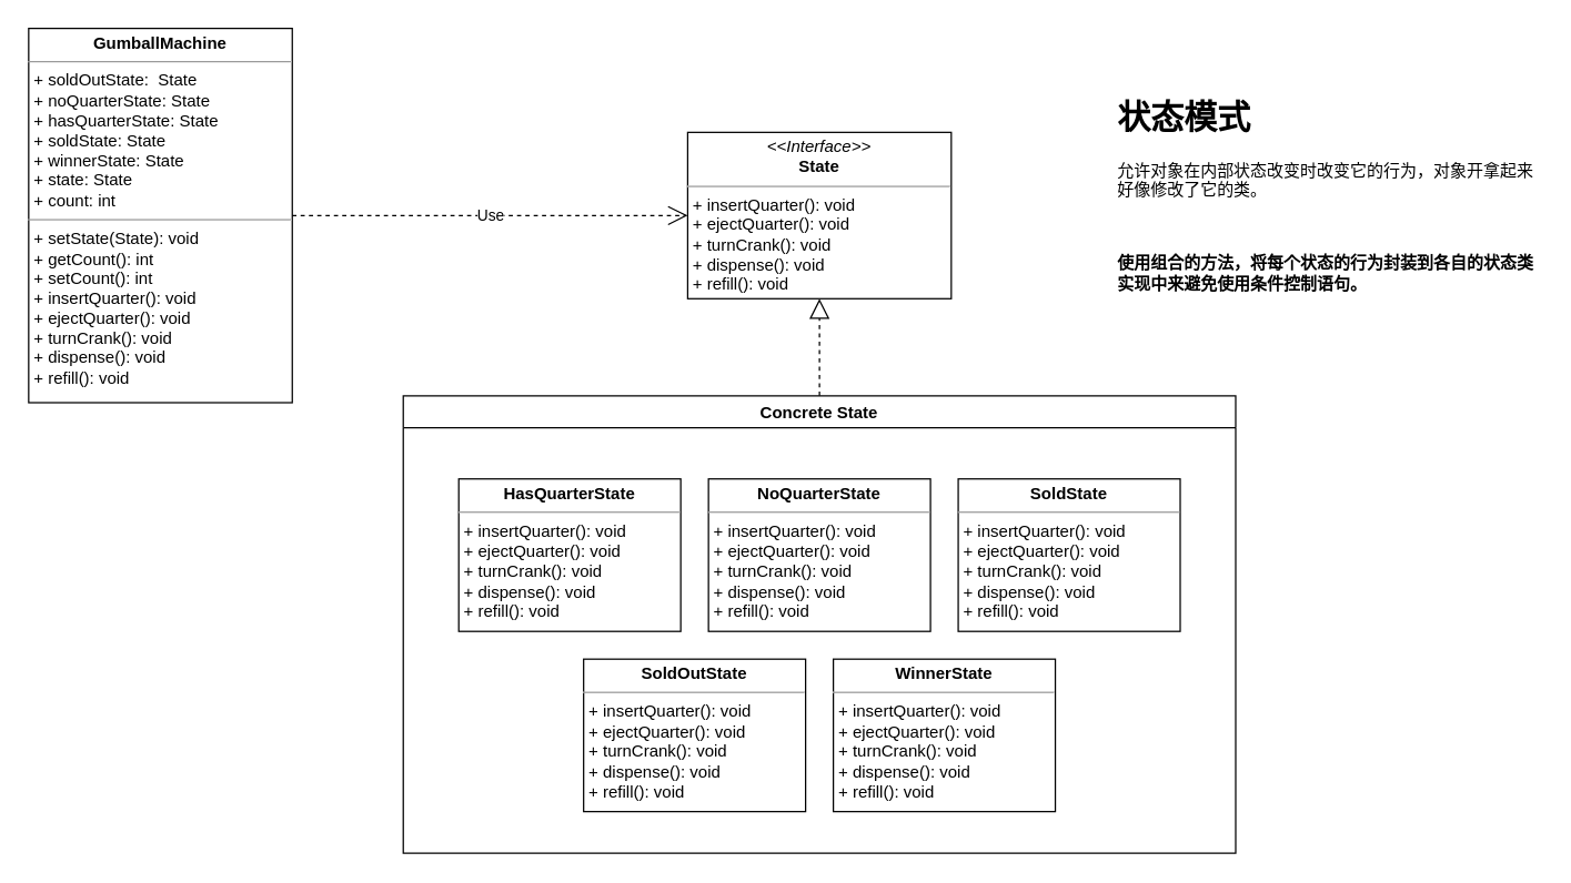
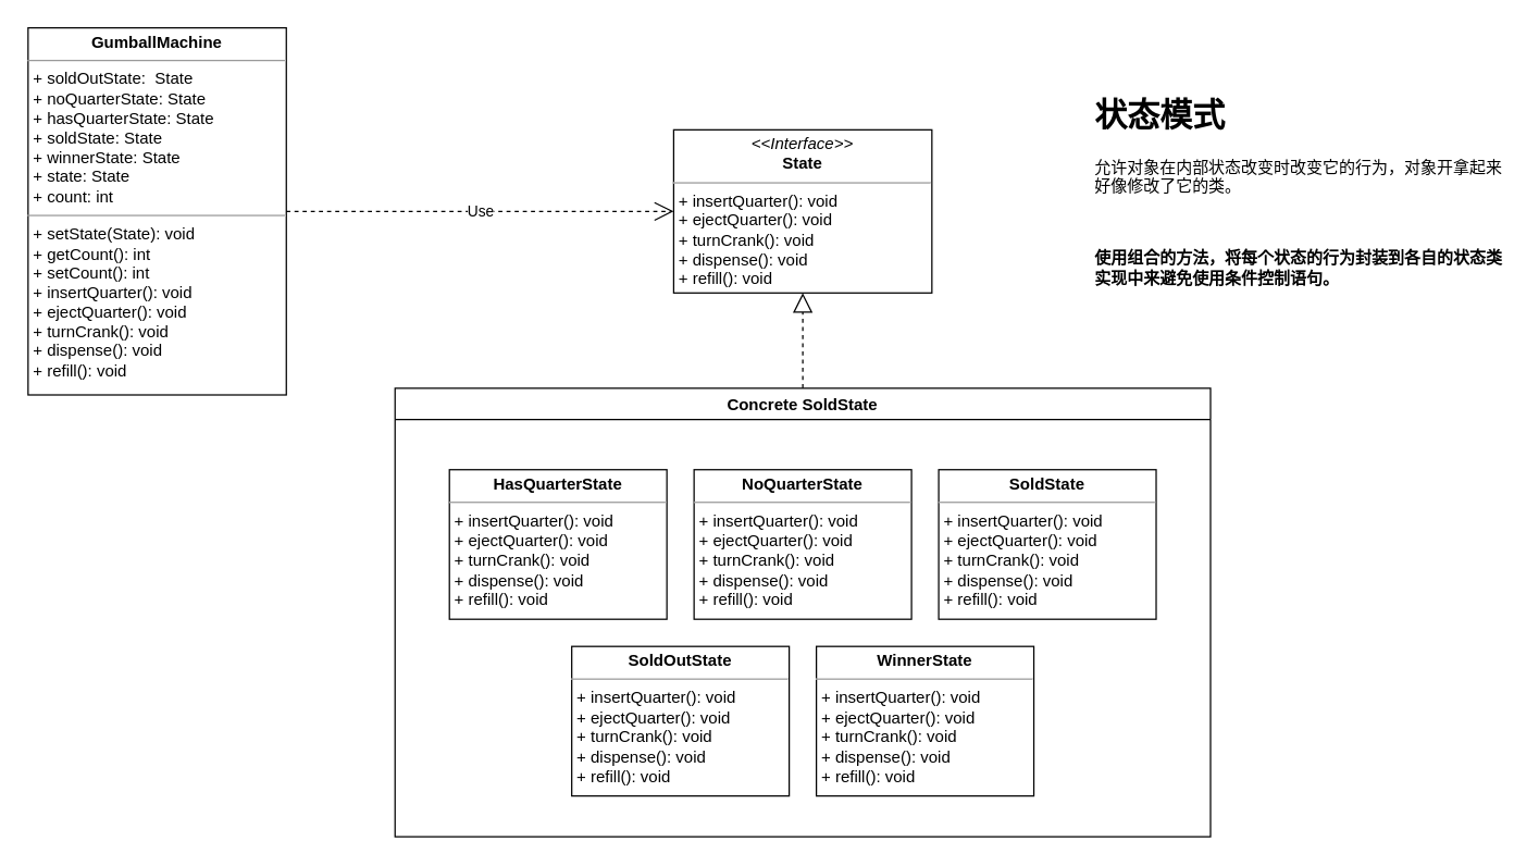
  <mxCell id="0" />
  <mxCell id="1" parent="0" />
  <mxCell id="2" value="&lt;p style=&quot;margin: 0px ; margin-top: 4px ; text-align: center&quot;&gt;&lt;b&gt;GumballMachine&lt;/b&gt;&lt;/p&gt;&lt;hr size=&quot;1&quot;&gt;&lt;p style=&quot;margin: 0px ; margin-left: 4px&quot;&gt;+ soldOutState:&amp;nbsp; State&lt;/p&gt;&lt;p style=&quot;margin: 0px ; margin-left: 4px&quot;&gt;+ noQuarterState: State&lt;/p&gt;&lt;p style=&quot;margin: 0px ; margin-left: 4px&quot;&gt;+ hasQuarterState: State&lt;/p&gt;&lt;p style=&quot;margin: 0px ; margin-left: 4px&quot;&gt;+ soldState: State&lt;/p&gt;&lt;p style=&quot;margin: 0px ; margin-left: 4px&quot;&gt;+ winnerState: State&lt;/p&gt;&lt;p style=&quot;margin: 0px ; margin-left: 4px&quot;&gt;+ state: State&lt;/p&gt;&lt;p style=&quot;margin: 0px ; margin-left: 4px&quot;&gt;+ count: int&lt;/p&gt;&lt;hr size=&quot;1&quot;&gt;&lt;p style=&quot;margin: 0px 0px 0px 4px&quot;&gt;+ setState(State): void&lt;/p&gt;&lt;p style=&quot;margin: 0px 0px 0px 4px&quot;&gt;+ getCount(): int&lt;/p&gt;&lt;p style=&quot;margin: 0px 0px 0px 4px&quot;&gt;+ setCount(): int&lt;/p&gt;&lt;p style=&quot;margin: 0px 0px 0px 4px&quot;&gt;+ insertQuarter(): void&lt;br&gt;+ ejectQuarter(): void&lt;/p&gt;&lt;p style=&quot;margin: 0px 0px 0px 4px&quot;&gt;+ turnCrank(): void&lt;/p&gt;&lt;p style=&quot;margin: 0px 0px 0px 4px&quot;&gt;+ dispense(): void&lt;/p&gt;&lt;p style=&quot;margin: 0px 0px 0px 4px&quot;&gt;+ refill(): void&lt;/p&gt;" style="verticalAlign=top;align=left;overflow=fill;fontSize=12;fontFamily=Helvetica;html=1;" vertex="1" parent="1"><mxGeometry x="20" y="20" width="190" height="270" as="geometry" /></mxCell>
  <mxCell id="3" value="&lt;p style=&quot;margin: 0px ; margin-top: 4px ; text-align: center&quot;&gt;&lt;i&gt;&amp;lt;&amp;lt;Interface&amp;gt;&amp;gt;&lt;/i&gt;&lt;br&gt;&lt;b&gt;State&lt;/b&gt;&lt;/p&gt;&lt;hr size=&quot;1&quot;&gt;&lt;p style=&quot;margin: 0px ; margin-left: 4px&quot;&gt;+ insertQuarter(): void&lt;br&gt;+ ejectQuarter(): void&lt;/p&gt;&lt;p style=&quot;margin: 0px ; margin-left: 4px&quot;&gt;+ turnCrank(): void&lt;/p&gt;&lt;p style=&quot;margin: 0px ; margin-left: 4px&quot;&gt;+ dispense(): void&lt;/p&gt;&lt;p style=&quot;margin: 0px ; margin-left: 4px&quot;&gt;+ refill(): void&lt;/p&gt;" style="verticalAlign=top;align=left;overflow=fill;fontSize=12;fontFamily=Helvetica;html=1;labelBackgroundColor=none;fontColor=#000000;" vertex="1" parent="1"><mxGeometry x="495" y="95" width="190" height="120" as="geometry" /></mxCell>
- <mxCell id="4" value="Concrete State" style="swimlane;labelBackgroundColor=none;fontFamily=Helvetica;fontColor=#000000;" vertex="1" parent="1"><mxGeometry x="290" y="285" width="600" height="330" as="geometry" /></mxCell>
+ <mxCell id="4" value="Concrete SoldState" style="swimlane;labelBackgroundColor=none;fontFamily=Helvetica;fontColor=#000000;" vertex="1" parent="1"><mxGeometry x="290" y="285" width="600" height="330" as="geometry" /></mxCell>
  <mxCell id="5" value="&lt;p style=&quot;margin: 0px ; margin-top: 4px ; text-align: center&quot;&gt;&lt;b&gt;HasQuarterState&lt;/b&gt;&lt;/p&gt;&lt;hr size=&quot;1&quot;&gt;&lt;p style=&quot;margin: 0px 0px 0px 4px&quot;&gt;+ insertQuarter(): void&lt;br&gt;+ ejectQuarter(): void&lt;/p&gt;&lt;p style=&quot;margin: 0px 0px 0px 4px&quot;&gt;+ turnCrank(): void&lt;/p&gt;&lt;p style=&quot;margin: 0px 0px 0px 4px&quot;&gt;+ dispense(): void&lt;/p&gt;&lt;p style=&quot;margin: 0px 0px 0px 4px&quot;&gt;+ refill(): void&lt;/p&gt;" style="verticalAlign=top;align=left;overflow=fill;fontSize=12;fontFamily=Helvetica;html=1;labelBackgroundColor=none;fontColor=#000000;" vertex="1" parent="4"><mxGeometry x="40" y="60" width="160" height="110" as="geometry" /></mxCell>
  <mxCell id="6" value="&lt;p style=&quot;margin: 0px ; margin-top: 4px ; text-align: center&quot;&gt;&lt;b&gt;NoQuarterState&lt;/b&gt;&lt;/p&gt;&lt;hr size=&quot;1&quot;&gt;&lt;p style=&quot;margin: 0px 0px 0px 4px&quot;&gt;+ insertQuarter(): void&lt;br&gt;+ ejectQuarter(): void&lt;/p&gt;&lt;p style=&quot;margin: 0px 0px 0px 4px&quot;&gt;+ turnCrank(): void&lt;/p&gt;&lt;p style=&quot;margin: 0px 0px 0px 4px&quot;&gt;+ dispense(): void&lt;/p&gt;&lt;p style=&quot;margin: 0px 0px 0px 4px&quot;&gt;+ refill(): void&lt;/p&gt;" style="verticalAlign=top;align=left;overflow=fill;fontSize=12;fontFamily=Helvetica;html=1;labelBackgroundColor=none;fontColor=#000000;" vertex="1" parent="4"><mxGeometry x="220" y="60" width="160" height="110" as="geometry" /></mxCell>
  <mxCell id="7" value="&lt;p style=&quot;margin: 0px ; margin-top: 4px ; text-align: center&quot;&gt;&lt;b&gt;SoldState&lt;/b&gt;&lt;/p&gt;&lt;hr size=&quot;1&quot;&gt;&lt;p style=&quot;margin: 0px 0px 0px 4px&quot;&gt;+ insertQuarter(): void&lt;br&gt;+ ejectQuarter(): void&lt;/p&gt;&lt;p style=&quot;margin: 0px 0px 0px 4px&quot;&gt;+ turnCrank(): void&lt;/p&gt;&lt;p style=&quot;margin: 0px 0px 0px 4px&quot;&gt;+ dispense(): void&lt;/p&gt;&lt;p style=&quot;margin: 0px 0px 0px 4px&quot;&gt;+ refill(): void&lt;/p&gt;" style="verticalAlign=top;align=left;overflow=fill;fontSize=12;fontFamily=Helvetica;html=1;labelBackgroundColor=none;fontColor=#000000;" vertex="1" parent="4"><mxGeometry x="400" y="60" width="160" height="110" as="geometry" /></mxCell>
  <mxCell id="8" value="&lt;p style=&quot;margin: 0px ; margin-top: 4px ; text-align: center&quot;&gt;&lt;b&gt;SoldOutState&lt;/b&gt;&lt;/p&gt;&lt;hr size=&quot;1&quot;&gt;&lt;p style=&quot;margin: 0px 0px 0px 4px&quot;&gt;+ insertQuarter(): void&lt;br&gt;+ ejectQuarter(): void&lt;/p&gt;&lt;p style=&quot;margin: 0px 0px 0px 4px&quot;&gt;+ turnCrank(): void&lt;/p&gt;&lt;p style=&quot;margin: 0px 0px 0px 4px&quot;&gt;+ dispense(): void&lt;/p&gt;&lt;p style=&quot;margin: 0px 0px 0px 4px&quot;&gt;+ refill(): void&lt;/p&gt;" style="verticalAlign=top;align=left;overflow=fill;fontSize=12;fontFamily=Helvetica;html=1;labelBackgroundColor=none;fontColor=#000000;" vertex="1" parent="4"><mxGeometry x="130" y="190" width="160" height="110" as="geometry" /></mxCell>
  <mxCell id="9" value="&lt;p style=&quot;margin: 0px ; margin-top: 4px ; text-align: center&quot;&gt;&lt;b&gt;WinnerState&lt;/b&gt;&lt;/p&gt;&lt;hr size=&quot;1&quot;&gt;&lt;p style=&quot;margin: 0px 0px 0px 4px&quot;&gt;+ insertQuarter(): void&lt;br&gt;+ ejectQuarter(): void&lt;/p&gt;&lt;p style=&quot;margin: 0px 0px 0px 4px&quot;&gt;+ turnCrank(): void&lt;/p&gt;&lt;p style=&quot;margin: 0px 0px 0px 4px&quot;&gt;+ dispense(): void&lt;/p&gt;&lt;p style=&quot;margin: 0px 0px 0px 4px&quot;&gt;+ refill(): void&lt;/p&gt;" style="verticalAlign=top;align=left;overflow=fill;fontSize=12;fontFamily=Helvetica;html=1;labelBackgroundColor=none;fontColor=#000000;" vertex="1" parent="4"><mxGeometry x="310" y="190" width="160" height="110" as="geometry" /></mxCell>
  <mxCell id="10" value="" style="endArrow=block;dashed=1;endFill=0;endSize=12;html=1;rounded=0;fontFamily=Helvetica;fontColor=#000000;entryX=0.5;entryY=1;entryDx=0;entryDy=0;exitX=0.5;exitY=0;exitDx=0;exitDy=0;" edge="1" parent="1" source="4" target="3"><mxGeometry width="160" relative="1" as="geometry"><mxPoint x="420" y="315" as="sourcePoint" /><mxPoint x="580" y="315" as="targetPoint" /></mxGeometry></mxCell>
  <mxCell id="11" value="Use" style="endArrow=open;endSize=12;dashed=1;html=1;rounded=0;fontFamily=Helvetica;fontColor=#000000;entryX=0;entryY=0.5;entryDx=0;entryDy=0;exitX=1;exitY=0.5;exitDx=0;exitDy=0;" edge="1" parent="1" source="2" target="3"><mxGeometry width="160" relative="1" as="geometry"><mxPoint x="420" y="315" as="sourcePoint" /><mxPoint x="580" y="315" as="targetPoint" /></mxGeometry></mxCell>
  <mxCell id="12" value="&lt;h1&gt;状态模式&lt;/h1&gt;&lt;p&gt;允许对象在内部状态改变时改变它的行为，对象开拿起来好像修改了它的类。&lt;/p&gt;&lt;p&gt;&lt;span&gt;&lt;br&gt;&lt;/span&gt;&lt;/p&gt;&lt;p&gt;&lt;span&gt;&lt;b&gt;使用组合的方法，将每个状态的行为封装到各自的状态类实现中来避免使用条件控制语句。&lt;/b&gt;&lt;/span&gt;&lt;br&gt;&lt;/p&gt;" style="text;html=1;strokeColor=none;fillColor=none;spacing=5;spacingTop=-20;whiteSpace=wrap;overflow=hidden;rounded=0;labelBackgroundColor=none;fontFamily=Helvetica;fontColor=#000000;" vertex="1" parent="1"><mxGeometry x="800" y="65" width="310" height="160" as="geometry" /></mxCell>
